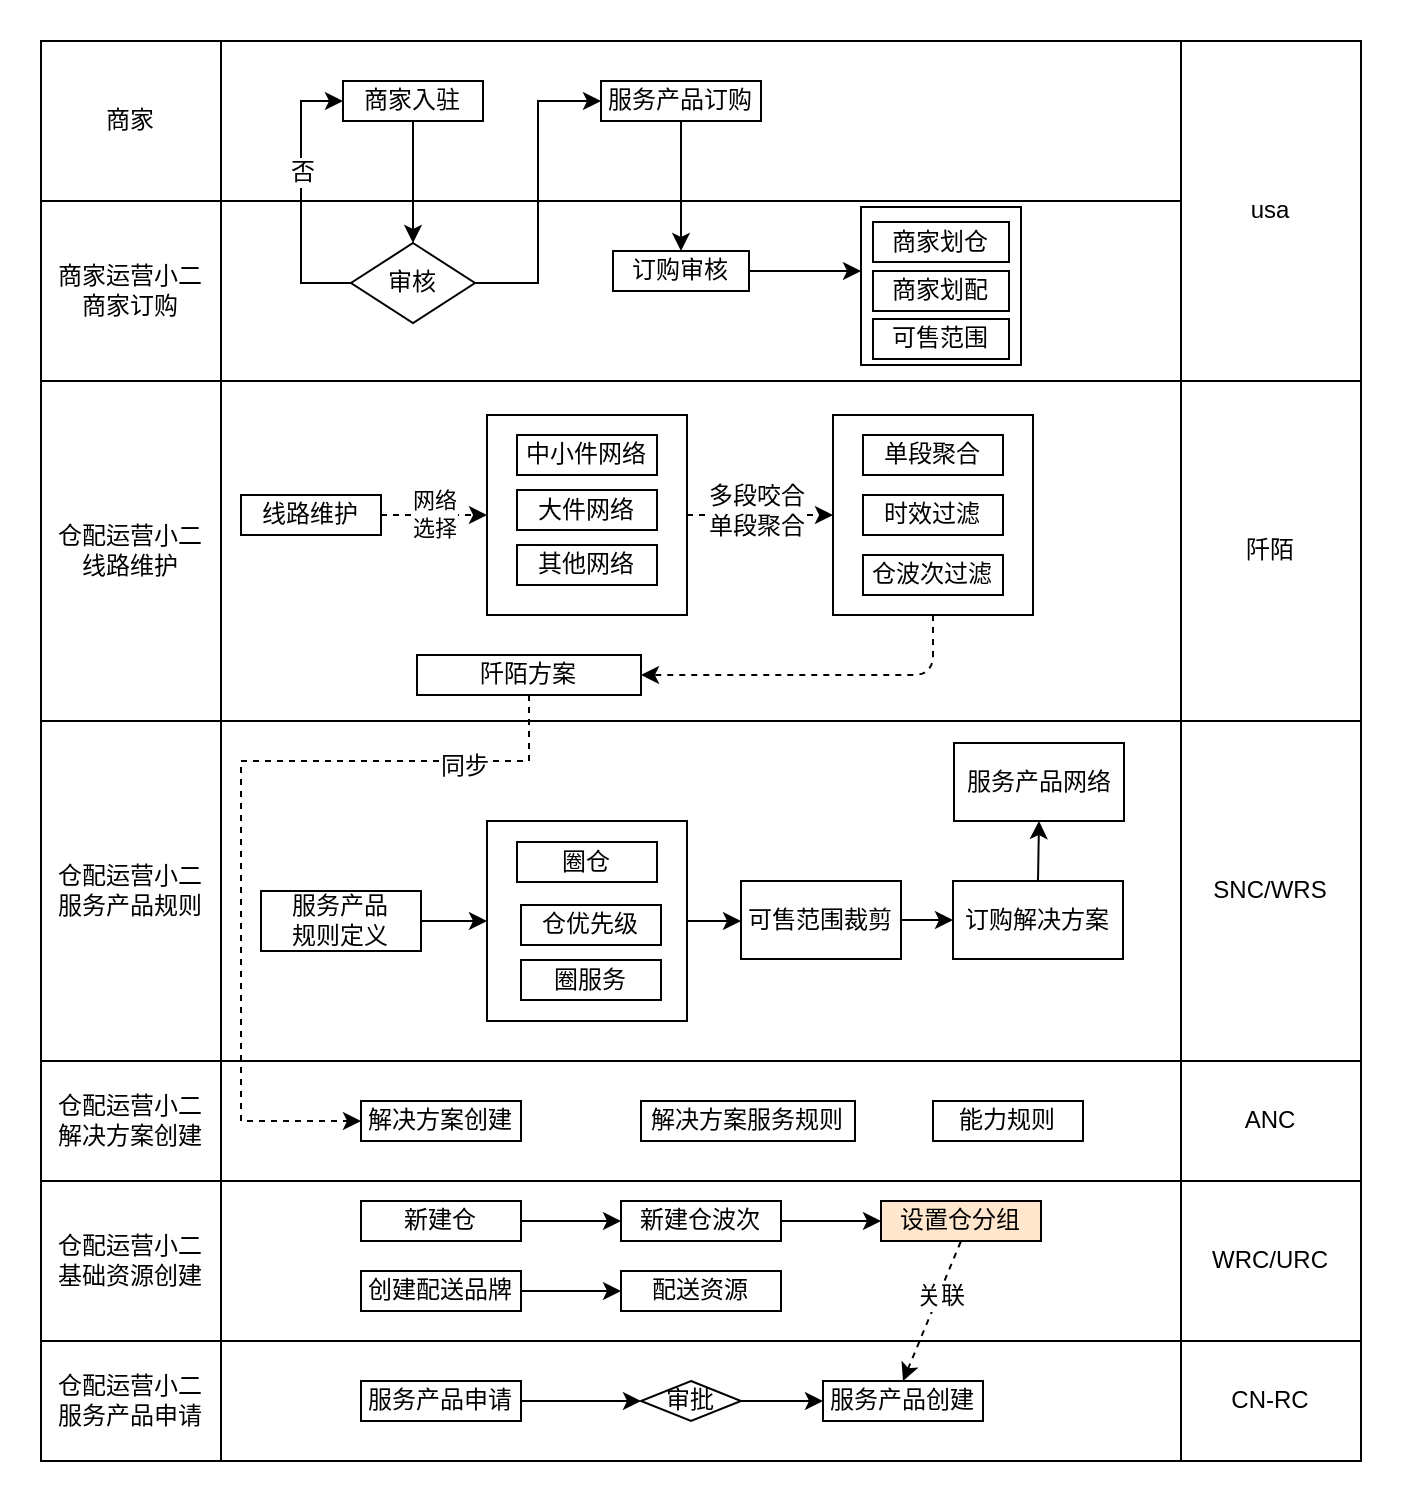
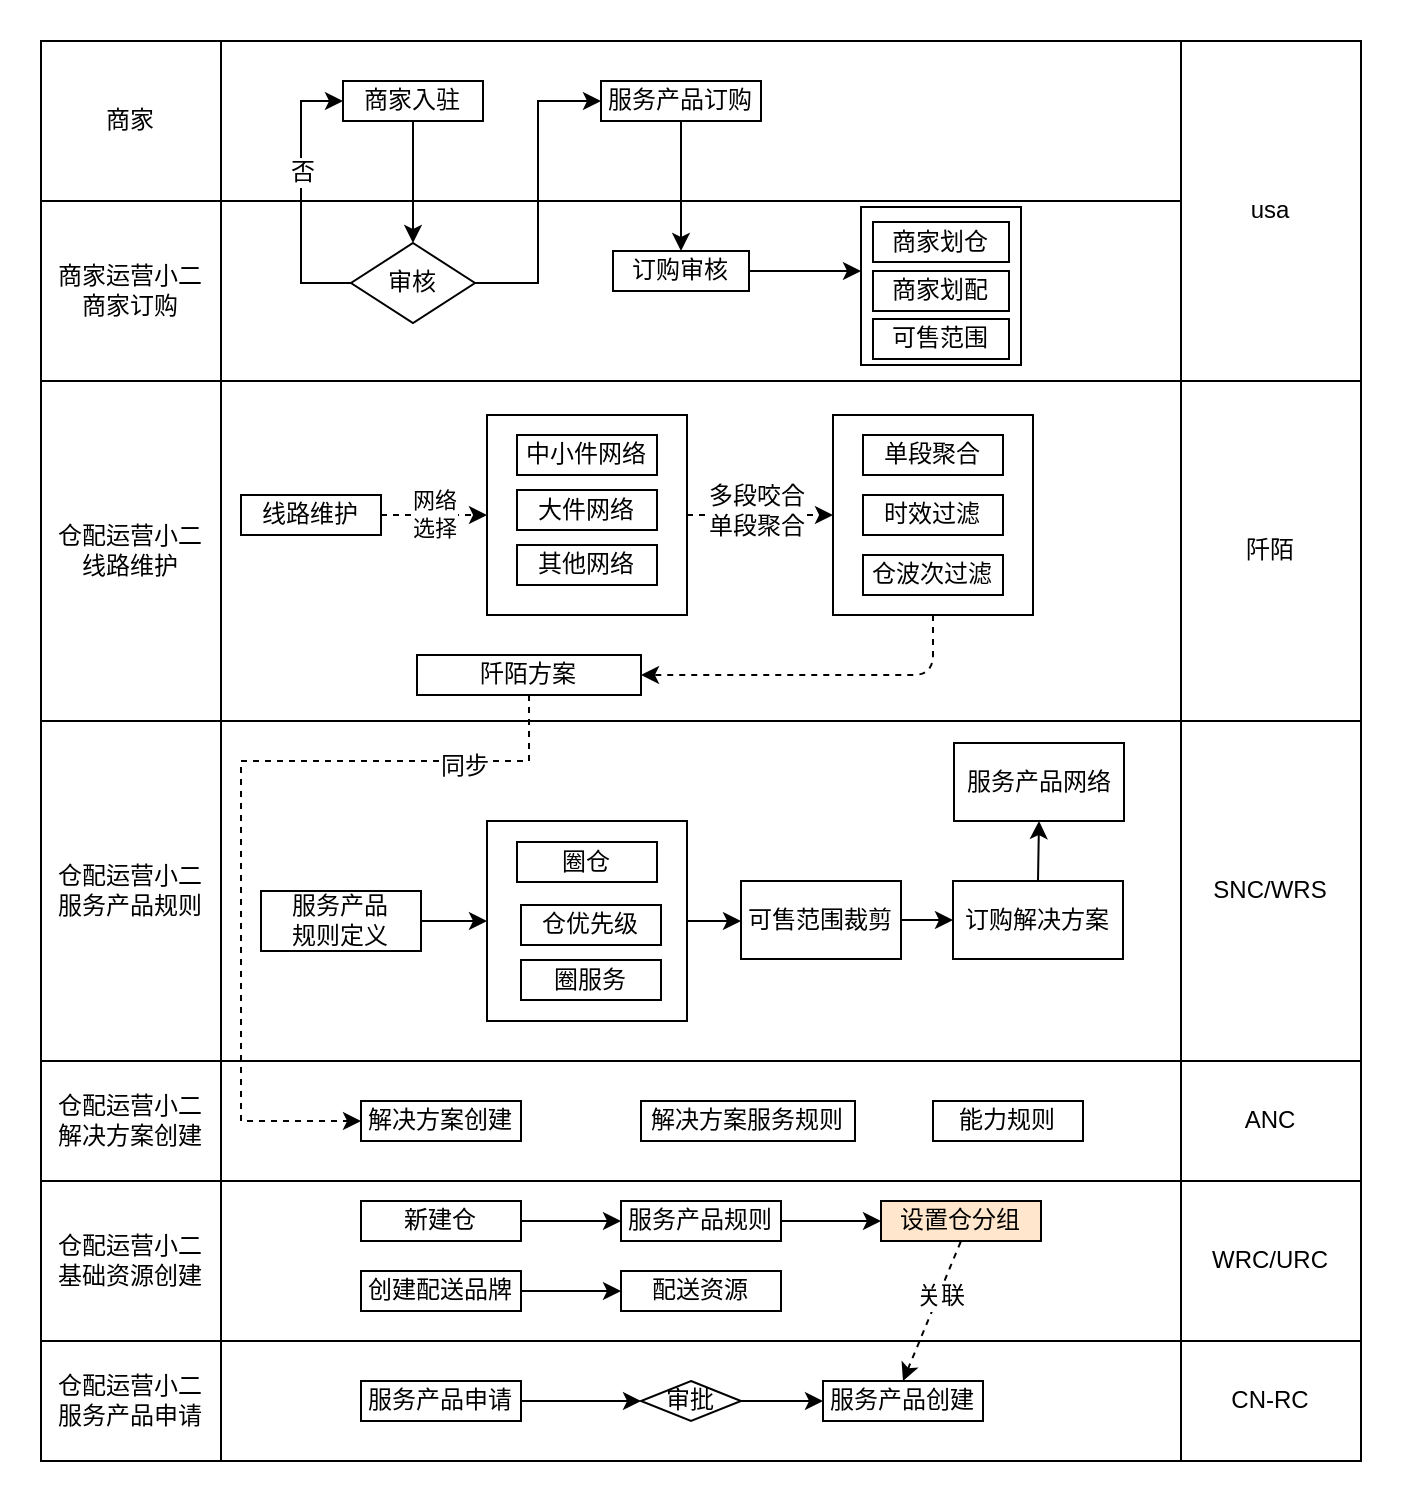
  <mxCell id="0" />
  <mxCell id="1" parent="0" />
  <mxCell id="2" value="" style="rounded=0;whiteSpace=wrap;html=1;" vertex="1" parent="1"><mxGeometry x="110" y="100" width="480" height="90" as="geometry" /></mxCell>
  <mxCell id="3" value="" style="rounded=0;whiteSpace=wrap;html=1;" vertex="1" parent="1"><mxGeometry x="430" y="103" width="80" height="79" as="geometry" /></mxCell>
  <mxCell id="4" value="" style="rounded=0;whiteSpace=wrap;html=1;" vertex="1" parent="1"><mxGeometry x="110" y="190" width="480" height="170" as="geometry" /></mxCell>
  <mxCell id="5" value="" style="rounded=0;whiteSpace=wrap;html=1;" vertex="1" parent="1"><mxGeometry x="243" y="207" width="100" height="100" as="geometry" /></mxCell>
  <mxCell id="6" value="" style="rounded=0;whiteSpace=wrap;html=1;" vertex="1" parent="1"><mxGeometry x="110" y="670" width="480" height="60" as="geometry" /></mxCell>
  <mxCell id="7" value="" style="edgeStyle=orthogonalEdgeStyle;rounded=0;orthogonalLoop=1;jettySize=auto;html=1;" edge="1" parent="1" source="8" target="11"><mxGeometry relative="1" as="geometry" /></mxCell>
  <mxCell id="8" value="服务产品申请" style="rounded=0;whiteSpace=wrap;html=1;" vertex="1" parent="1"><mxGeometry x="180" y="690" width="80" height="20" as="geometry" /></mxCell>
  <mxCell id="9" value="服务产品创建" style="rounded=0;whiteSpace=wrap;html=1;" vertex="1" parent="1"><mxGeometry x="411" y="690" width="80" height="20" as="geometry" /></mxCell>
  <mxCell id="10" value="" style="edgeStyle=orthogonalEdgeStyle;rounded=0;orthogonalLoop=1;jettySize=auto;html=1;" edge="1" parent="1" source="11" target="9"><mxGeometry relative="1" as="geometry" /></mxCell>
  <mxCell id="11" value="审批" style="rhombus;whiteSpace=wrap;html=1;" vertex="1" parent="1"><mxGeometry x="320" y="690" width="50" height="20" as="geometry" /></mxCell>
  <mxCell id="12" value="CN-RC" style="rounded=0;whiteSpace=wrap;html=1;" vertex="1" parent="1"><mxGeometry x="590" y="670" width="90" height="60" as="geometry" /></mxCell>
  <mxCell id="13" value="仓配运营小二&lt;br&gt;服务产品申请" style="rounded=0;whiteSpace=wrap;html=1;" vertex="1" parent="1"><mxGeometry x="20" y="670" width="90" height="60" as="geometry" /></mxCell>
  <mxCell id="14" value="" style="rounded=0;whiteSpace=wrap;html=1;" vertex="1" parent="1"><mxGeometry x="110" y="590" width="480" height="80" as="geometry" /></mxCell>
  <mxCell id="15" value="仓配运营小二&lt;br&gt;基础资源创建" style="rounded=0;whiteSpace=wrap;html=1;" vertex="1" parent="1"><mxGeometry x="20" y="590" width="90" height="80" as="geometry" /></mxCell>
  <mxCell id="16" value="" style="edgeStyle=orthogonalEdgeStyle;rounded=0;orthogonalLoop=1;jettySize=auto;html=1;" edge="1" parent="1" source="17" target="19"><mxGeometry relative="1" as="geometry" /></mxCell>
  <mxCell id="17" value="新建仓" style="rounded=0;whiteSpace=wrap;html=1;" vertex="1" parent="1"><mxGeometry x="180" y="600" width="80" height="20" as="geometry" /></mxCell>
  <mxCell id="18" value="" style="edgeStyle=orthogonalEdgeStyle;rounded=0;orthogonalLoop=1;jettySize=auto;html=1;" edge="1" parent="1" source="19" target="20"><mxGeometry relative="1" as="geometry" /></mxCell>
- <mxCell id="19" value="新建仓波次" style="rounded=0;whiteSpace=wrap;html=1;" vertex="1" parent="1"><mxGeometry x="310" y="600" width="80" height="20" as="geometry" /></mxCell>
+ <mxCell id="19" value="服务产品规则" style="rounded=0;whiteSpace=wrap;html=1;" vertex="1" parent="1"><mxGeometry x="310" y="600" width="80" height="20" as="geometry" /></mxCell>
  <mxCell id="20" value="设置仓分组" style="rounded=0;whiteSpace=wrap;html=1;fillColor=#ffe6cc;" vertex="1" parent="1"><mxGeometry x="440" y="600" width="80" height="20" as="geometry" /></mxCell>
  <mxCell id="21" value="" style="edgeStyle=orthogonalEdgeStyle;rounded=0;orthogonalLoop=1;jettySize=auto;html=1;" edge="1" parent="1" source="22" target="23"><mxGeometry relative="1" as="geometry" /></mxCell>
  <mxCell id="22" value="创建配送品牌" style="rounded=0;whiteSpace=wrap;html=1;" vertex="1" parent="1"><mxGeometry x="180" y="635" width="80" height="20" as="geometry" /></mxCell>
  <mxCell id="23" value="配送资源" style="rounded=0;whiteSpace=wrap;html=1;" vertex="1" parent="1"><mxGeometry x="310" y="635" width="80" height="20" as="geometry" /></mxCell>
  <mxCell id="24" value="WRC/URC" style="rounded=0;whiteSpace=wrap;html=1;" vertex="1" parent="1"><mxGeometry x="590" y="590" width="90" height="80" as="geometry" /></mxCell>
  <mxCell id="25" value="" style="rounded=0;whiteSpace=wrap;html=1;" vertex="1" parent="1"><mxGeometry x="110" y="530" width="480" height="60" as="geometry" /></mxCell>
  <mxCell id="26" value="仓配运营小二&lt;br&gt;解决方案创建" style="rounded=0;whiteSpace=wrap;html=1;" vertex="1" parent="1"><mxGeometry x="20" y="530" width="90" height="60" as="geometry" /></mxCell>
  <mxCell id="27" value="解决方案创建" style="rounded=0;whiteSpace=wrap;html=1;" vertex="1" parent="1"><mxGeometry x="180" y="550" width="80" height="20" as="geometry" /></mxCell>
  <mxCell id="28" value="解决方案服务规则" style="rounded=0;whiteSpace=wrap;html=1;" vertex="1" parent="1"><mxGeometry x="320" y="550" width="107" height="20" as="geometry" /></mxCell>
  <mxCell id="29" value="ANC" style="rounded=0;whiteSpace=wrap;html=1;" vertex="1" parent="1"><mxGeometry x="590" y="530" width="90" height="60" as="geometry" /></mxCell>
  <mxCell id="30" value="" style="rounded=0;whiteSpace=wrap;html=1;" vertex="1" parent="1"><mxGeometry x="110" y="360" width="480" height="170" as="geometry" /></mxCell>
  <mxCell id="31" value="仓配运营小二&lt;br&gt;服务产品规则" style="rounded=0;whiteSpace=wrap;html=1;" vertex="1" parent="1"><mxGeometry x="20" y="360" width="90" height="170" as="geometry" /></mxCell>
  <mxCell id="32" value="服务产品&lt;br&gt;规则定义" style="rounded=0;whiteSpace=wrap;html=1;" vertex="1" parent="1"><mxGeometry x="130" y="445" width="80" height="30" as="geometry" /></mxCell>
  <mxCell id="33" value="SNC/WRS" style="rounded=0;whiteSpace=wrap;html=1;" vertex="1" parent="1"><mxGeometry x="590" y="360" width="90" height="170" as="geometry" /></mxCell>
  <mxCell id="34" value="" style="rounded=0;whiteSpace=wrap;html=1;" vertex="1" parent="1"><mxGeometry x="243" y="410" width="100" height="100" as="geometry" /></mxCell>
  <mxCell id="35" value="" style="endArrow=none;dashed=1;html=1;entryX=0.5;entryY=1;entryDx=0;entryDy=0;exitX=0.5;exitY=0;exitDx=0;exitDy=0;startArrow=classic;startFill=1;" edge="1" parent="1" source="9" target="20"><mxGeometry width="50" height="50" relative="1" as="geometry"><mxPoint x="420" y="850" as="sourcePoint" /><mxPoint x="470" y="800" as="targetPoint" /></mxGeometry></mxCell>
  <mxCell id="36" value="关联" style="text;html=1;resizable=0;points=[];align=center;verticalAlign=middle;labelBackgroundColor=#ffffff;" vertex="1" connectable="0" parent="35"><mxGeometry x="0.216" y="-1" relative="1" as="geometry"><mxPoint as="offset" /></mxGeometry></mxCell>
  <mxCell id="37" value="圈仓" style="rounded=0;whiteSpace=wrap;html=1;" vertex="1" parent="1"><mxGeometry x="258" y="420.5" width="70" height="20" as="geometry" /></mxCell>
  <mxCell id="38" value="圈服务" style="rounded=0;whiteSpace=wrap;html=1;" vertex="1" parent="1"><mxGeometry x="260" y="479.5" width="70" height="20" as="geometry" /></mxCell>
  <mxCell id="39" value="仓优先级" style="rounded=0;whiteSpace=wrap;html=1;" vertex="1" parent="1"><mxGeometry x="260" y="452" width="70" height="20" as="geometry" /></mxCell>
  <mxCell id="40" value="" style="endArrow=classic;html=1;entryX=0;entryY=0.5;entryDx=0;entryDy=0;" edge="1" parent="1" source="32" target="34"><mxGeometry width="50" height="50" relative="1" as="geometry"><mxPoint x="190" y="400" as="sourcePoint" /><mxPoint x="280" y="460" as="targetPoint" /></mxGeometry></mxCell>
  <mxCell id="41" value="可售范围裁剪" style="rounded=0;whiteSpace=wrap;html=1;" vertex="1" parent="1"><mxGeometry x="370" y="440" width="80" height="39" as="geometry" /></mxCell>
  <mxCell id="42" value="" style="endArrow=classic;html=1;exitX=1;exitY=0.5;exitDx=0;exitDy=0;" edge="1" parent="1" source="34"><mxGeometry width="50" height="50" relative="1" as="geometry"><mxPoint x="260" y="470.3" as="sourcePoint" /><mxPoint x="370" y="460" as="targetPoint" /></mxGeometry></mxCell>
  <mxCell id="43" value="订购解决方案" style="rounded=0;whiteSpace=wrap;html=1;" vertex="1" parent="1"><mxGeometry x="476" y="440" width="85" height="39" as="geometry" /></mxCell>
  <mxCell id="44" value="" style="endArrow=classic;html=1;entryX=0;entryY=0.5;entryDx=0;entryDy=0;exitX=1;exitY=0.5;exitDx=0;exitDy=0;" edge="1" parent="1" source="41" target="43"><mxGeometry width="50" height="50" relative="1" as="geometry"><mxPoint x="180" y="790" as="sourcePoint" /><mxPoint x="230" y="740" as="targetPoint" /></mxGeometry></mxCell>
  <mxCell id="45" value="能力规则" style="rounded=0;whiteSpace=wrap;html=1;" vertex="1" parent="1"><mxGeometry x="466" y="550" width="75" height="20" as="geometry" /></mxCell>
  <mxCell id="46" value="仓配运营小二&lt;br&gt;线路维护" style="rounded=0;whiteSpace=wrap;html=1;" vertex="1" parent="1"><mxGeometry x="20" y="190" width="90" height="170" as="geometry" /></mxCell>
  <mxCell id="47" value="线路维护" style="rounded=0;whiteSpace=wrap;html=1;" vertex="1" parent="1"><mxGeometry x="120" y="247" width="70" height="20" as="geometry" /></mxCell>
  <mxCell id="48" value="中小件网络" style="rounded=0;whiteSpace=wrap;html=1;" vertex="1" parent="1"><mxGeometry x="258" y="217" width="70" height="20" as="geometry" /></mxCell>
  <mxCell id="49" value="其他网络" style="rounded=0;whiteSpace=wrap;html=1;" vertex="1" parent="1"><mxGeometry x="258" y="272" width="70" height="20" as="geometry" /></mxCell>
  <mxCell id="50" value="网络&lt;br&gt;选择" style="endArrow=classic;html=1;dashed=1;entryX=0;entryY=0.5;entryDx=0;entryDy=0;exitX=1;exitY=0.5;exitDx=0;exitDy=0;" edge="1" parent="1" source="47" target="5"><mxGeometry width="50" height="50" relative="1" as="geometry"><mxPoint x="160" y="227" as="sourcePoint" /><mxPoint x="210" y="177" as="targetPoint" /></mxGeometry></mxCell>
  <mxCell id="51" value="大件网络" style="rounded=0;whiteSpace=wrap;html=1;" vertex="1" parent="1"><mxGeometry x="258" y="244.5" width="70" height="20" as="geometry" /></mxCell>
  <mxCell id="52" value="" style="rounded=0;whiteSpace=wrap;html=1;" vertex="1" parent="1"><mxGeometry x="416" y="207" width="100" height="100" as="geometry" /></mxCell>
  <mxCell id="53" value="" style="endArrow=classic;html=1;dashed=1;entryX=0;entryY=0.5;entryDx=0;entryDy=0;exitX=1;exitY=0.5;exitDx=0;exitDy=0;" edge="1" parent="1" source="5" target="52"><mxGeometry width="50" height="50" relative="1" as="geometry"><mxPoint x="340" y="327" as="sourcePoint" /><mxPoint x="390" y="277" as="targetPoint" /></mxGeometry></mxCell>
  <mxCell id="54" value="多段咬合&lt;br&gt;单段聚合" style="text;html=1;resizable=0;points=[];align=center;verticalAlign=middle;labelBackgroundColor=#ffffff;" vertex="1" connectable="0" parent="53"><mxGeometry x="-0.233" y="3" relative="1" as="geometry"><mxPoint x="6" y="0.5" as="offset" /></mxGeometry></mxCell>
  <mxCell id="55" value="单段聚合" style="rounded=0;whiteSpace=wrap;html=1;" vertex="1" parent="1"><mxGeometry x="431" y="217" width="70" height="20" as="geometry" /></mxCell>
  <mxCell id="56" value="时效过滤" style="rounded=0;whiteSpace=wrap;html=1;" vertex="1" parent="1"><mxGeometry x="431" y="247" width="70" height="20" as="geometry" /></mxCell>
  <mxCell id="57" value="仓波次过滤" style="rounded=0;whiteSpace=wrap;html=1;" vertex="1" parent="1"><mxGeometry x="431" y="277" width="70" height="20" as="geometry" /></mxCell>
  <mxCell id="58" style="edgeStyle=orthogonalEdgeStyle;rounded=0;orthogonalLoop=1;jettySize=auto;html=1;dashed=1;startArrow=none;startFill=0;" edge="1" parent="1" source="60" target="27"><mxGeometry relative="1" as="geometry"><Array as="points"><mxPoint x="120" y="380" /><mxPoint x="120" y="560" /></Array></mxGeometry></mxCell>
  <mxCell id="59" value="同步" style="text;html=1;resizable=0;points=[];align=center;verticalAlign=middle;labelBackgroundColor=#ffffff;" vertex="1" connectable="0" parent="58"><mxGeometry x="-0.683" y="2" relative="1" as="geometry"><mxPoint as="offset" /></mxGeometry></mxCell>
  <mxCell id="60" value="阡陌方案" style="rounded=0;whiteSpace=wrap;html=1;" vertex="1" parent="1"><mxGeometry x="208" y="327" width="112" height="20" as="geometry" /></mxCell>
  <mxCell id="61" value="" style="endArrow=classic;html=1;dashed=1;exitX=0.5;exitY=1;exitDx=0;exitDy=0;entryX=1;entryY=0.5;entryDx=0;entryDy=0;" edge="1" parent="1" source="52" target="60"><mxGeometry width="50" height="50" relative="1" as="geometry"><mxPoint x="470" y="377" as="sourcePoint" /><mxPoint x="520" y="327" as="targetPoint" /><Array as="points"><mxPoint x="466" y="337" /></Array></mxGeometry></mxCell>
  <mxCell id="62" value="阡陌" style="rounded=0;whiteSpace=wrap;html=1;" vertex="1" parent="1"><mxGeometry x="590" y="190" width="90" height="170" as="geometry" /></mxCell>
  <mxCell id="63" value="服务产品网络" style="rounded=0;whiteSpace=wrap;html=1;" vertex="1" parent="1"><mxGeometry x="476.5" y="371" width="85" height="39" as="geometry" /></mxCell>
  <mxCell id="64" value="" style="endArrow=classic;html=1;entryX=0.5;entryY=1;entryDx=0;entryDy=0;exitX=0.5;exitY=0;exitDx=0;exitDy=0;" edge="1" parent="1" source="43" target="63"><mxGeometry width="50" height="50" relative="1" as="geometry"><mxPoint x="760" y="520" as="sourcePoint" /><mxPoint x="810" y="470" as="targetPoint" /></mxGeometry></mxCell>
  <mxCell id="65" value="商家运营小二&lt;br&gt;商家订购" style="rounded=0;whiteSpace=wrap;html=1;" vertex="1" parent="1"><mxGeometry x="20" y="100" width="90" height="90" as="geometry" /></mxCell>
  <mxCell id="66" value="商家" style="rounded=0;whiteSpace=wrap;html=1;" vertex="1" parent="1"><mxGeometry x="20" y="20" width="90" height="80" as="geometry" /></mxCell>
  <mxCell id="67" value="" style="rounded=0;whiteSpace=wrap;html=1;" vertex="1" parent="1"><mxGeometry x="110" y="20" width="480" height="80" as="geometry" /></mxCell>
  <mxCell id="68" value="" style="edgeStyle=orthogonalEdgeStyle;rounded=0;orthogonalLoop=1;jettySize=auto;html=1;startArrow=none;startFill=0;" edge="1" parent="1" source="69" target="73"><mxGeometry relative="1" as="geometry" /></mxCell>
  <mxCell id="69" value="商家入驻" style="rounded=0;whiteSpace=wrap;html=1;" vertex="1" parent="1"><mxGeometry x="171" y="40" width="70" height="20" as="geometry" /></mxCell>
  <mxCell id="70" value="" style="edgeStyle=orthogonalEdgeStyle;rounded=0;orthogonalLoop=1;jettySize=auto;html=1;startArrow=none;startFill=0;entryX=0;entryY=0.5;entryDx=0;entryDy=0;exitX=0;exitY=0.5;exitDx=0;exitDy=0;" edge="1" parent="1" source="73" target="69"><mxGeometry relative="1" as="geometry"><Array as="points"><mxPoint x="150" y="141" /><mxPoint x="150" y="50" /></Array></mxGeometry></mxCell>
  <mxCell id="71" value="否" style="text;html=1;resizable=0;points=[];align=center;verticalAlign=middle;labelBackgroundColor=#ffffff;" vertex="1" connectable="0" parent="70"><mxGeometry x="0.182" relative="1" as="geometry"><mxPoint as="offset" /></mxGeometry></mxCell>
  <mxCell id="72" style="edgeStyle=orthogonalEdgeStyle;rounded=0;orthogonalLoop=1;jettySize=auto;html=1;entryX=0;entryY=0.5;entryDx=0;entryDy=0;startArrow=none;startFill=0;" edge="1" parent="1" source="73" target="75"><mxGeometry relative="1" as="geometry" /></mxCell>
  <mxCell id="73" value="审核" style="rhombus;whiteSpace=wrap;html=1;" vertex="1" parent="1"><mxGeometry x="175" y="121" width="62" height="40" as="geometry" /></mxCell>
  <mxCell id="74" value="" style="edgeStyle=orthogonalEdgeStyle;rounded=0;orthogonalLoop=1;jettySize=auto;html=1;startArrow=none;startFill=0;" edge="1" parent="1" source="75" target="77"><mxGeometry relative="1" as="geometry" /></mxCell>
  <mxCell id="75" value="服务产品订购" style="rounded=0;whiteSpace=wrap;html=1;" vertex="1" parent="1"><mxGeometry x="300" y="40" width="80" height="20" as="geometry" /></mxCell>
  <mxCell id="76" value="" style="edgeStyle=orthogonalEdgeStyle;rounded=0;orthogonalLoop=1;jettySize=auto;html=1;startArrow=none;startFill=0;entryX=0;entryY=0.405;entryDx=0;entryDy=0;entryPerimeter=0;" edge="1" parent="1" source="77" target="3"><mxGeometry relative="1" as="geometry" /></mxCell>
  <mxCell id="77" value="订购审核" style="rounded=0;whiteSpace=wrap;html=1;" vertex="1" parent="1"><mxGeometry x="306" y="125" width="68" height="20" as="geometry" /></mxCell>
  <mxCell id="78" value="商家划仓" style="rounded=0;whiteSpace=wrap;html=1;" vertex="1" parent="1"><mxGeometry x="436" y="110.5" width="68" height="20" as="geometry" /></mxCell>
  <mxCell id="79" value="商家划配" style="rounded=0;whiteSpace=wrap;html=1;" vertex="1" parent="1"><mxGeometry x="436" y="135" width="68" height="20" as="geometry" /></mxCell>
  <mxCell id="80" value="可售范围" style="rounded=0;whiteSpace=wrap;html=1;" vertex="1" parent="1"><mxGeometry x="436" y="159" width="68" height="20" as="geometry" /></mxCell>
  <mxCell id="81" value="usa" style="rounded=0;whiteSpace=wrap;html=1;" vertex="1" parent="1"><mxGeometry x="590" y="20" width="90" height="170" as="geometry" /></mxCell>
